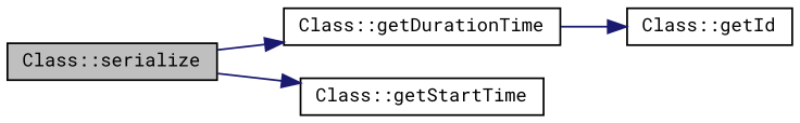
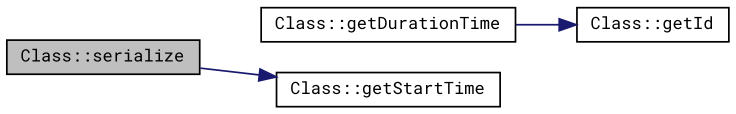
  digraph {
    fontname="Roboto Mono"
    rankdir=LR
    node [color=black fillcolor=white fontname="Roboto Mono" fontsize=10 shape=record style=filled]
    edge [color=midnightblue fontname="Roboto Mono" fontsize=10 labelfontname=Helvetica labelfontsize=10 style=solid]
    n1 [fillcolor=grey75 fontcolor=black height=0.2 label="Class::serialize" width=0.4]
    n2 [height=0.2 label="Class::getDurationTime" width=0.4]
    n3 [height=0.2 label="Class::getStartTime" width=0.4]
    n4 [height=0.2 label="Class::getId" width=0.4]
-   n1 -> n2
    n1 -> n3
    n2 -> n4
  }
